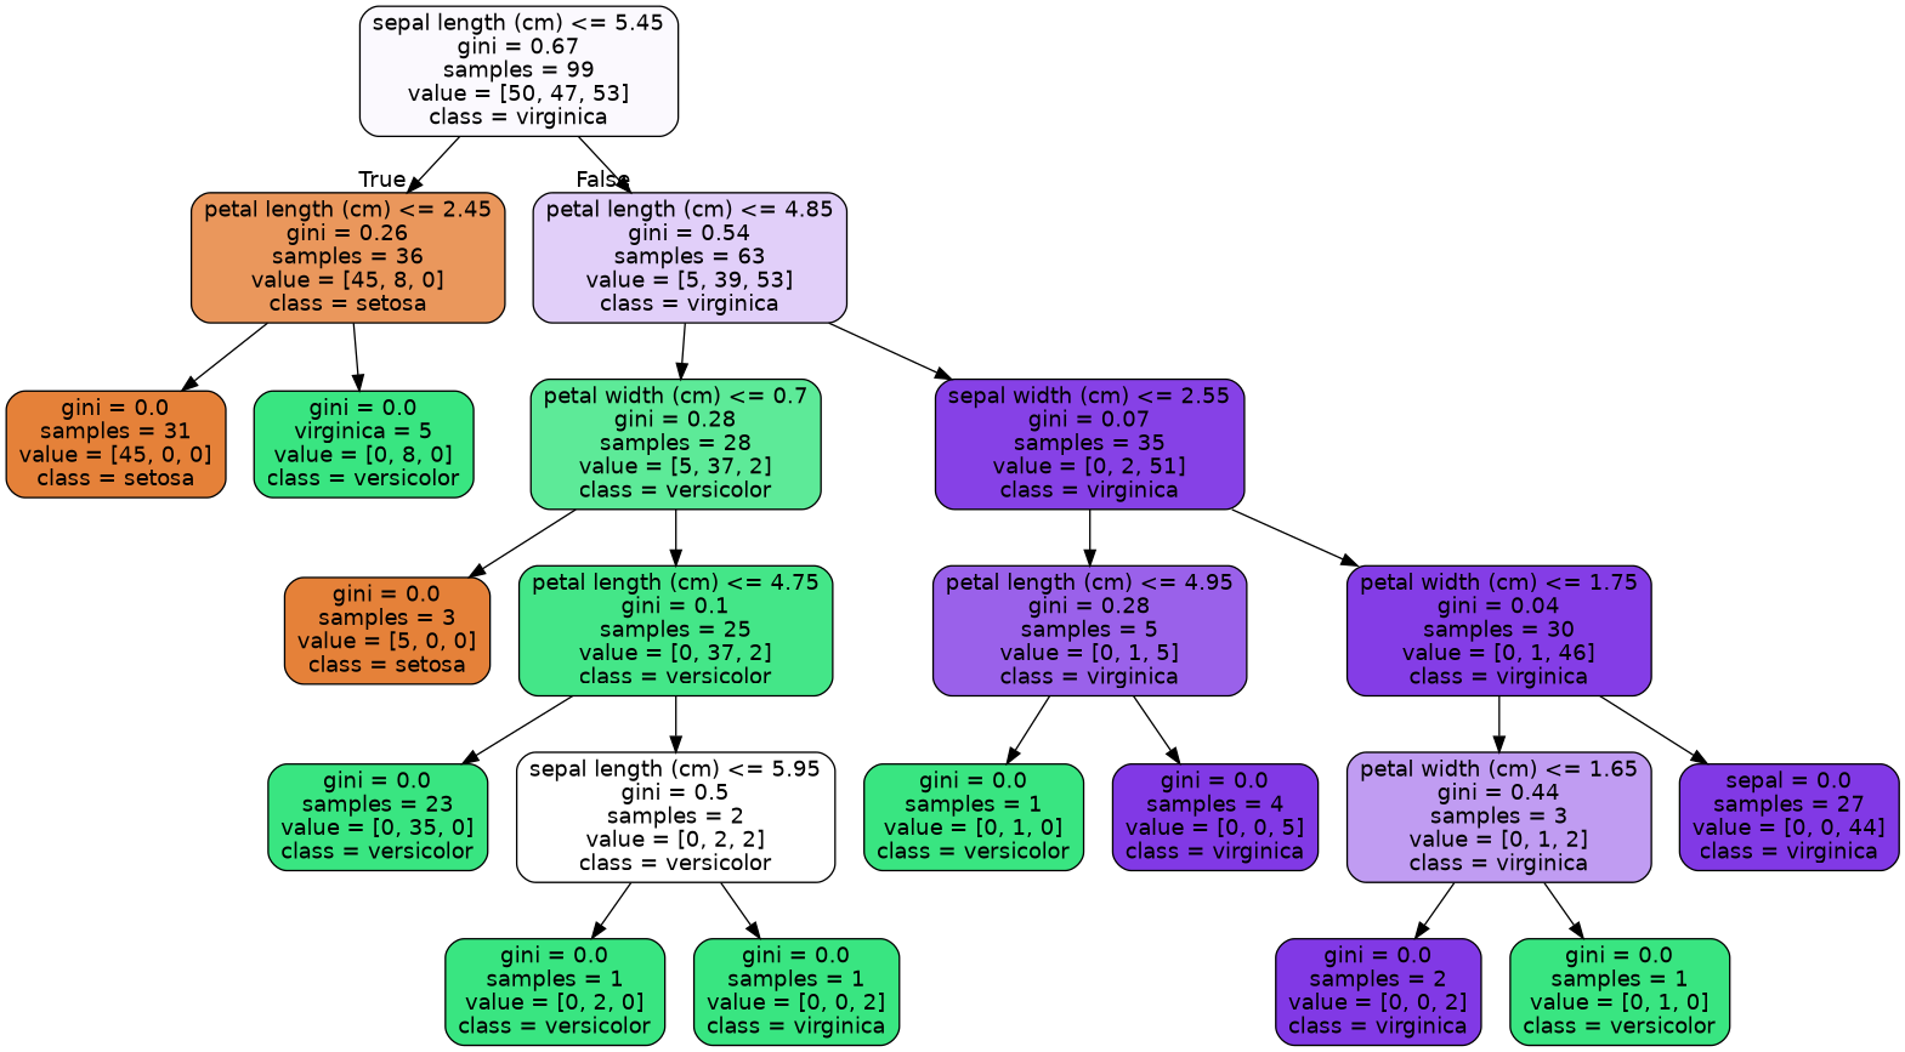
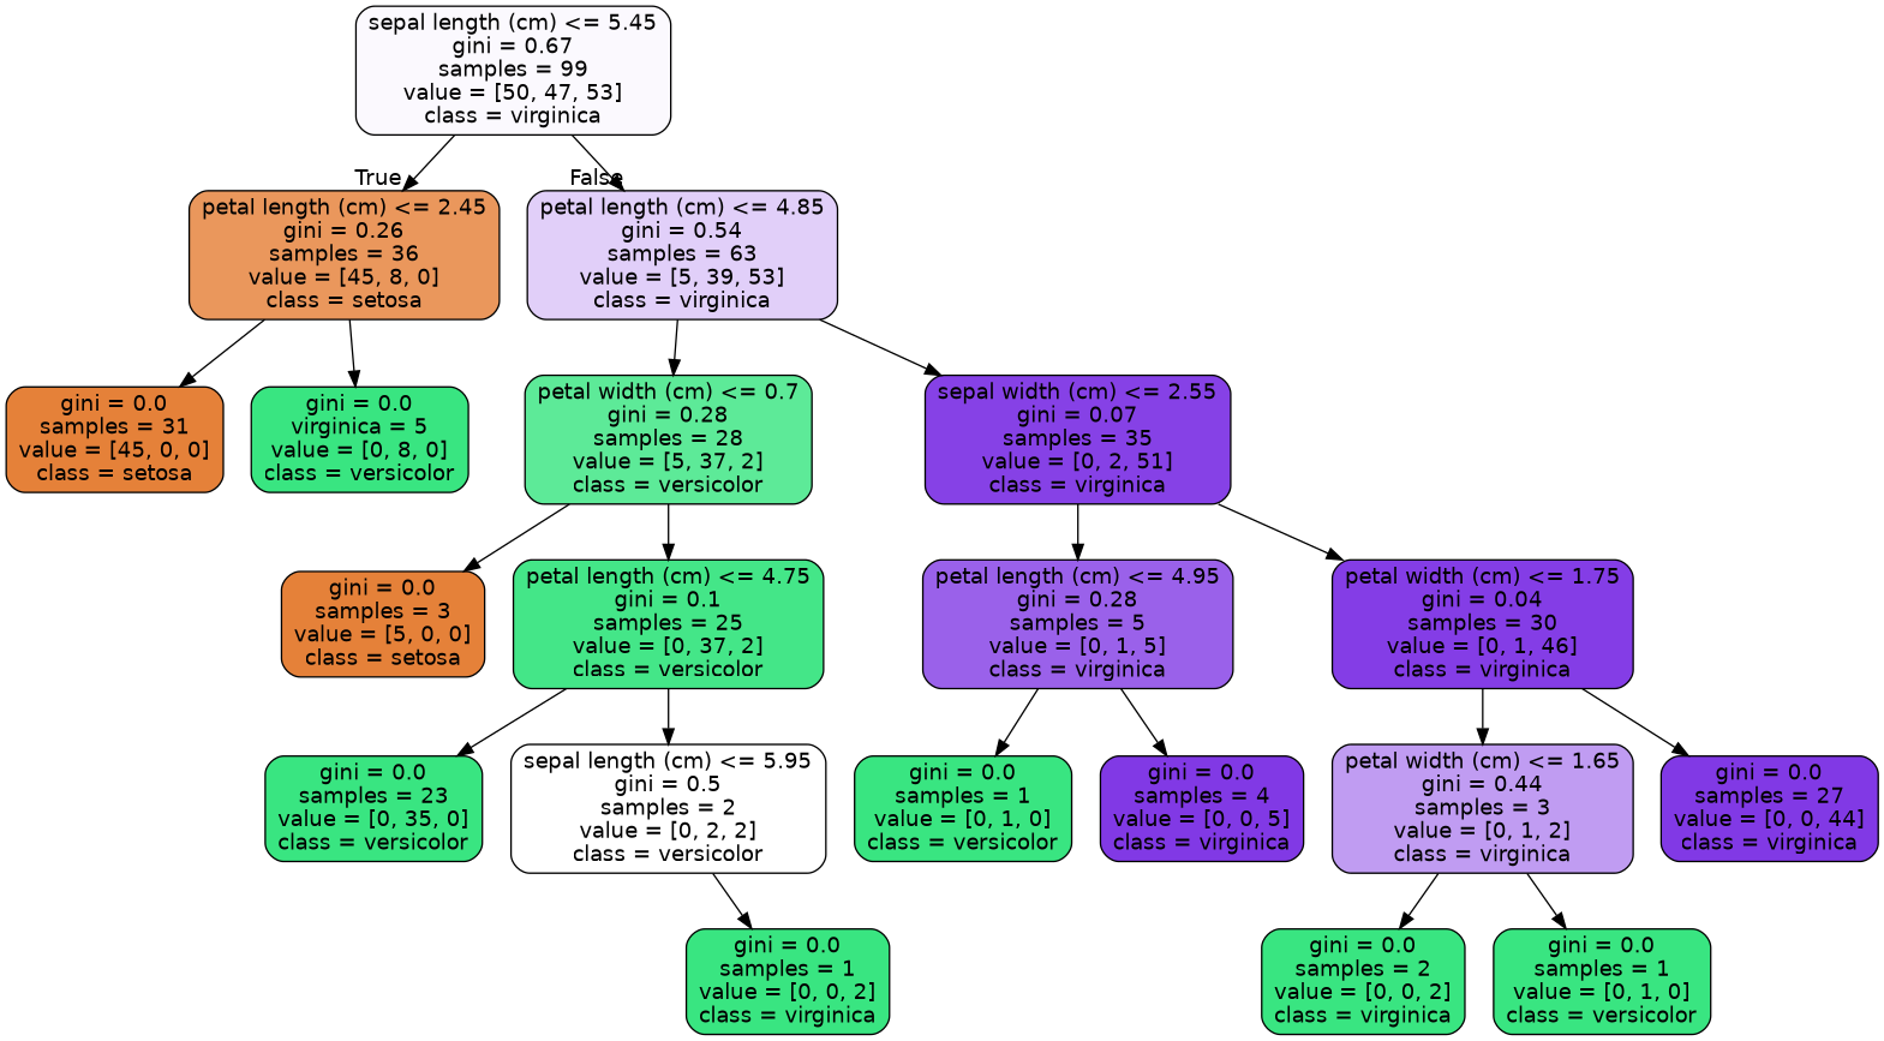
  digraph {
    node [color=black fillcolor="#39e581" fontname=helvetica shape=box style="filled, rounded"]
    edge [fontname=helvetica]
    n1 [fillcolor="#fbf9fe" label="sepal length (cm) <= 5.45\ngini = 0.67\nsamples = 99\nvalue = [50, 47, 53]\nclass = virginica"]
    n2 [fillcolor="#ea975c" label="petal length (cm) <= 2.45\ngini = 0.26\nsamples = 36\nvalue = [45, 8, 0]\nclass = setosa"]
    n3 [fillcolor="#e1cff9" label="petal length (cm) <= 4.85\ngini = 0.54\nsamples = 63\nvalue = [5, 39, 53]\nclass = virginica"]
    n4 [fillcolor="#e58139" label="gini = 0.0\nsamples = 31\nvalue = [45, 0, 0]\nclass = setosa"]
    n5 [label="gini = 0.0\nvirginica = 5\nvalue = [0, 8, 0]\nclass = versicolor"]
    n6 [fillcolor="#5dea98" label="petal width (cm) <= 0.7\ngini = 0.28\nsamples = 28\nvalue = [5, 37, 2]\nclass = versicolor"]
    n7 [fillcolor="#8641e6" label="sepal width (cm) <= 2.55\ngini = 0.07\nsamples = 35\nvalue = [0, 2, 51]\nclass = virginica"]
    n8 [fillcolor="#e58139" label="gini = 0.0\nsamples = 3\nvalue = [5, 0, 0]\nclass = setosa"]
    n9 [fillcolor="#44e688" label="petal length (cm) <= 4.75\ngini = 0.1\nsamples = 25\nvalue = [0, 37, 2]\nclass = versicolor"]
    n10 [fillcolor="#9a61ea" label="petal length (cm) <= 4.95\ngini = 0.28\nsamples = 5\nvalue = [0, 1, 5]\nclass = virginica"]
    n11 [fillcolor="#843de6" label="petal width (cm) <= 1.75\ngini = 0.04\nsamples = 30\nvalue = [0, 1, 46]\nclass = virginica"]
    n12 [label="gini = 0.0\nsamples = 23\nvalue = [0, 35, 0]\nclass = versicolor"]
    n13 [fillcolor="#ffffff" label="sepal length (cm) <= 5.95\ngini = 0.5\nsamples = 2\nvalue = [0, 2, 2]\nclass = versicolor"]
-   n14 [label="gini = 0.0\nsamples = 1\nvalue = [0, 2, 0]\nclass = versicolor"]
    n15 [label="gini = 0.0\nsamples = 1\nvalue = [0, 0, 2]\nclass = virginica"]
    n16 [label="gini = 0.0\nsamples = 1\nvalue = [0, 1, 0]\nclass = versicolor"]
    n17 [fillcolor="#8139e5" label="gini = 0.0\nsamples = 4\nvalue = [0, 0, 5]\nclass = virginica"]
    n18 [fillcolor="#c09cf2" label="petal width (cm) <= 1.65\ngini = 0.44\nsamples = 3\nvalue = [0, 1, 2]\nclass = virginica"]
-   n19 [fillcolor="#8139e5" label="sepal = 0.0\nsamples = 27\nvalue = [0, 0, 44]\nclass = virginica"]
-   n20 [fillcolor="#8139e5" label="gini = 0.0\nsamples = 2\nvalue = [0, 0, 2]\nclass = virginica"]
+   n19 [fillcolor="#8139e5" label="gini = 0.0\nsamples = 27\nvalue = [0, 0, 44]\nclass = virginica"]
+   n20 [label="gini = 0.0\nsamples = 2\nvalue = [0, 0, 2]\nclass = virginica"]
    n21 [label="gini = 0.0\nsamples = 1\nvalue = [0, 1, 0]\nclass = versicolor"]
    n1 -> n2 [headlabel=True labelangle=45 labeldistance=2.5]
    n1 -> n3 [headlabel=False labelangle=-45 labeldistance=2.5]
    n2 -> n4
    n2 -> n5
    n3 -> n6
    n3 -> n7
    n6 -> n8
    n6 -> n9
    n7 -> n10
    n7 -> n11
    n9 -> n12
    n9 -> n13
    n10 -> n16
    n10 -> n17
    n11 -> n18
    n11 -> n19
-   n13 -> n14
    n13 -> n15
    n18 -> n20
    n18 -> n21
  }
